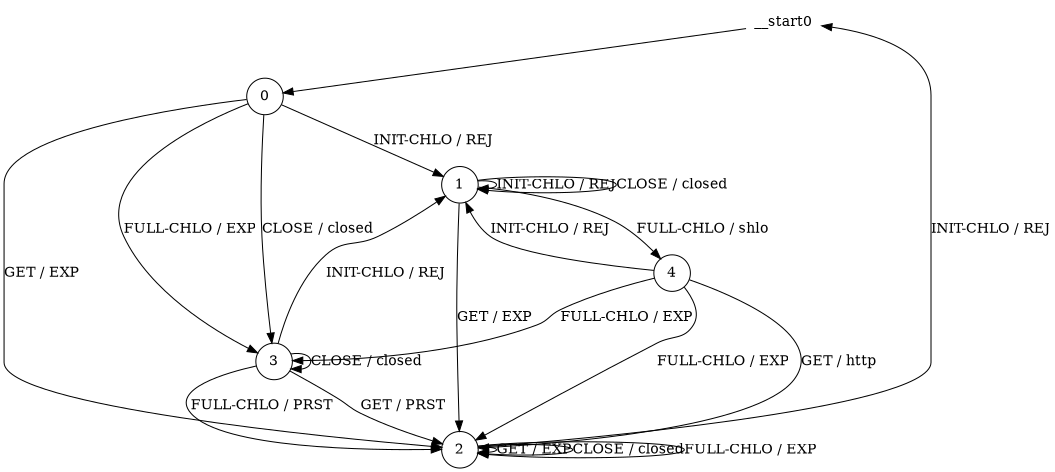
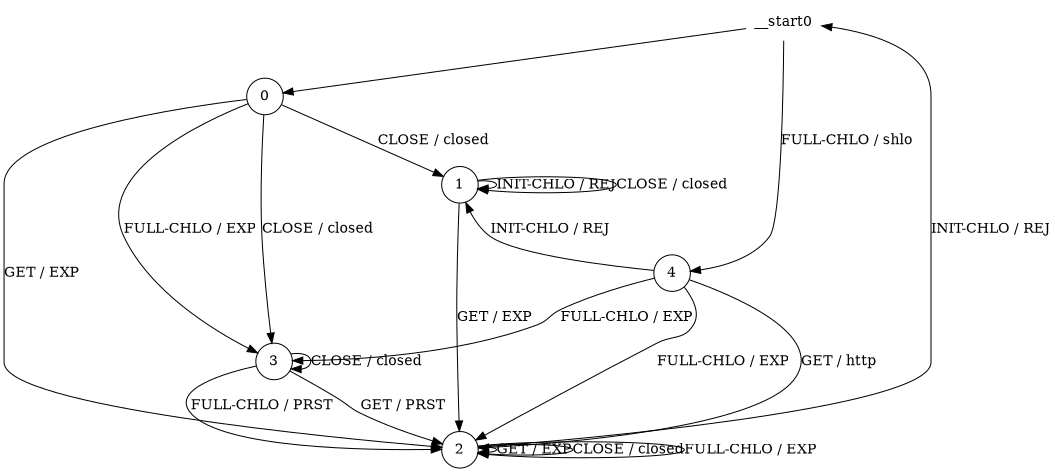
  digraph {
    node [shape=circle]
    __start0 [shape=none]
    n2 [label=0]
    n3 [label=1]
    n4 [label=2]
    n5 [label=3]
    n6 [label=4]
    __start0 -> n2
-   n2 -> n3 [label="INIT-CHLO / REJ"]
+   n2 -> n3 [label="CLOSE / closed"]
    n2 -> n4 [label="GET / EXP"]
    n2 -> n5 [label="CLOSE / closed"]
    n2 -> n5 [label="FULL-CHLO / EXP"]
    n3 -> n3 [label="INIT-CHLO / REJ"]
    n3 -> n3 [label="CLOSE / closed"]
    n3 -> n4 [label="GET / EXP"]
-   n3 -> n6 [label="FULL-CHLO / shlo"]
+   __start0 -> n6 [label="FULL-CHLO / shlo"]
    n4 -> __start0 [label="INIT-CHLO / REJ"]
    n4 -> n4 [label="GET / EXP"]
    n4 -> n4 [label="CLOSE / closed"]
    n4 -> n4 [label="FULL-CHLO / EXP"]
-   n5 -> n3 [label="INIT-CHLO / REJ"]
    n5 -> n4 [label="GET / PRST"]
    n5 -> n4 [label="FULL-CHLO / PRST"]
    n5 -> n5 [label="CLOSE / closed"]
    n6 -> n3 [label="INIT-CHLO / REJ"]
    n6 -> n4 [label="GET / http"]
    n6 -> n4 [label="FULL-CHLO / EXP"]
    n6 -> n5 [label="FULL-CHLO / EXP"]
  }
